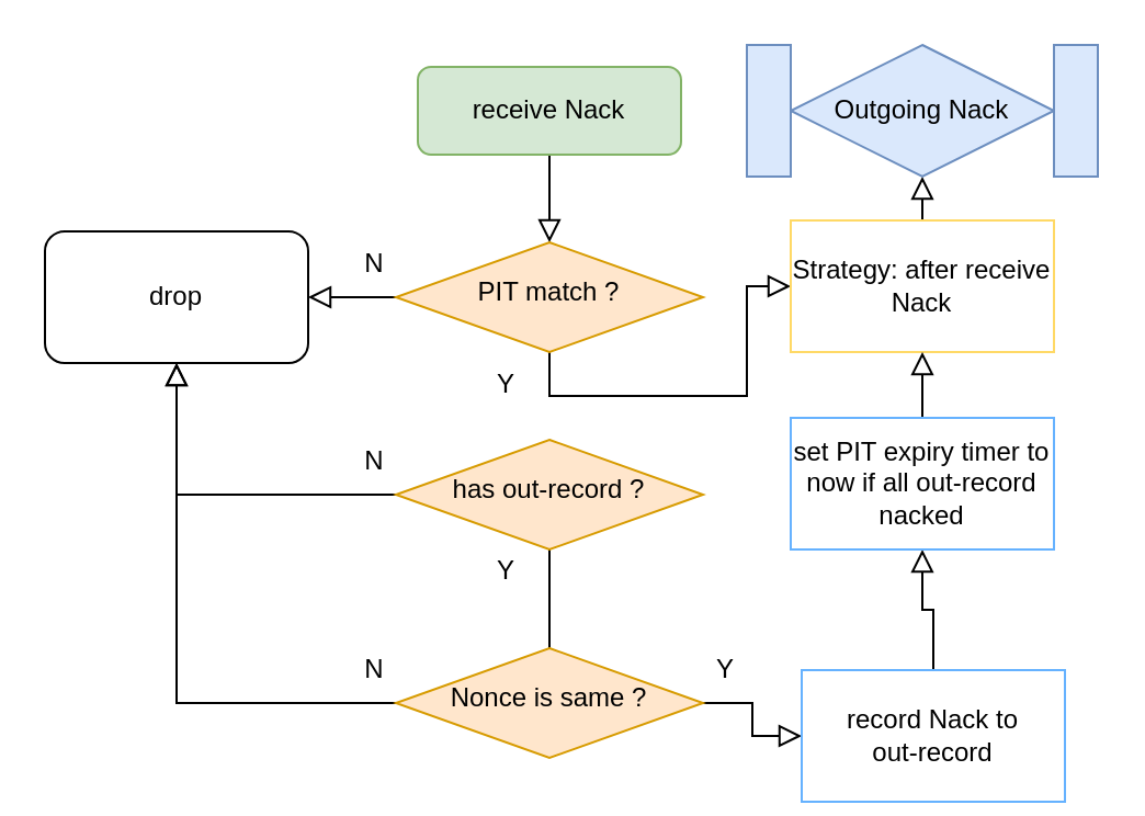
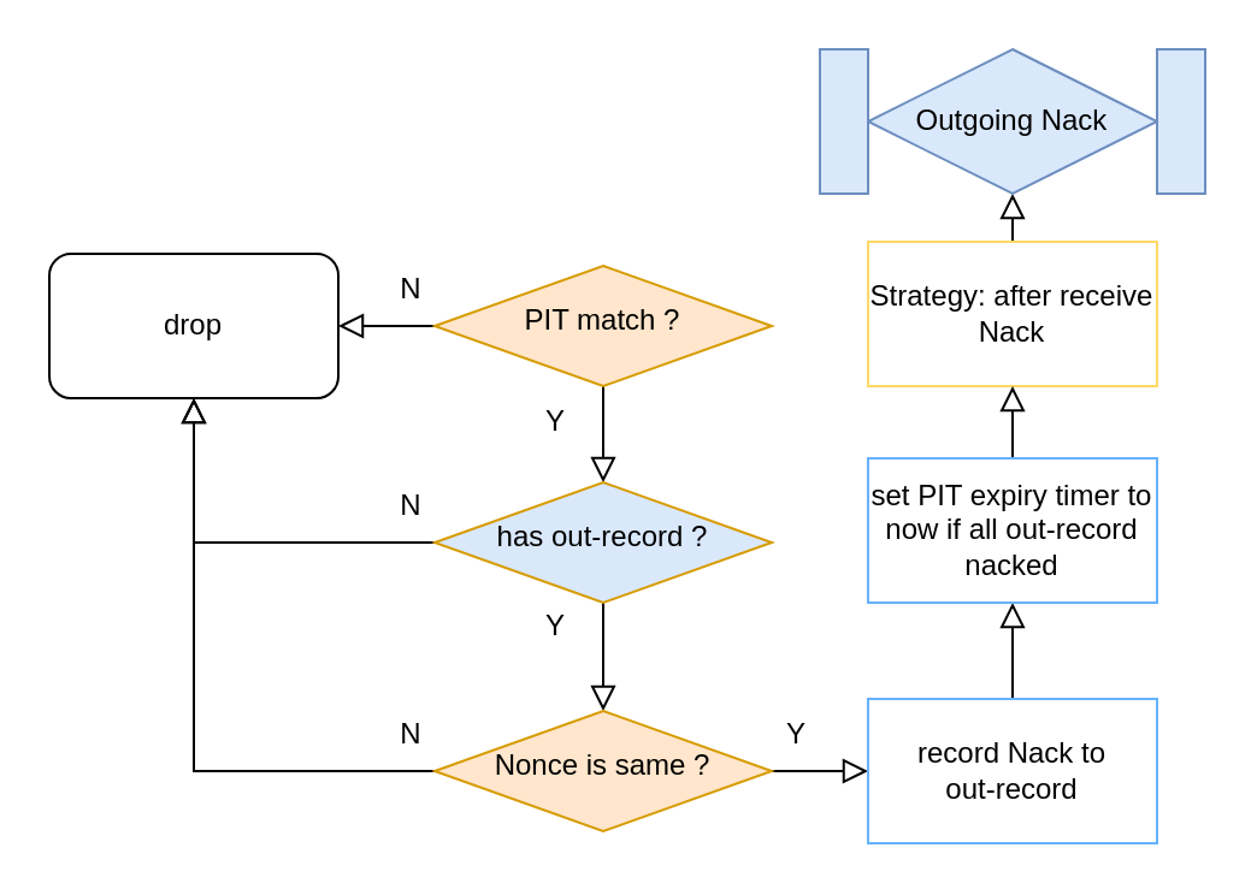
  <mxCell id="0" />
  <mxCell id="1" parent="0" />
- <mxCell id="2" value="" style="rounded=0;html=1;jettySize=auto;orthogonalLoop=1;fontSize=11;endArrow=block;endFill=0;endSize=8;strokeWidth=1;shadow=0;labelBackgroundColor=none;edgeStyle=orthogonalEdgeStyle;entryX=0.5;entryY=0;entryDx=0;entryDy=0;" edge="1" parent="1" source="3" target="6"><mxGeometry relative="1" as="geometry"><mxPoint x="250" y="140" as="targetPoint" /></mxGeometry></mxCell>
- <mxCell id="3" value="receive Nack" style="rounded=1;whiteSpace=wrap;html=1;fontSize=12;glass=0;strokeWidth=1;shadow=0;fillColor=#d5e8d4;strokeColor=#82b366;" vertex="1" parent="1"><mxGeometry x="190" y="30" width="120" height="40" as="geometry" /></mxCell>
  <mxCell id="4" style="edgeStyle=orthogonalEdgeStyle;rounded=0;orthogonalLoop=1;jettySize=auto;html=1;exitX=0;exitY=0.5;exitDx=0;exitDy=0;entryX=1;entryY=0.5;entryDx=0;entryDy=0;shadow=0;strokeWidth=1;labelBackgroundColor=none;endFill=0;endArrow=block;endSize=8;" edge="1" parent="1" source="6" target="17"><mxGeometry relative="1" as="geometry"><mxPoint x="120" y="135" as="targetPoint" /></mxGeometry></mxCell>
- <mxCell id="5" style="edgeStyle=orthogonalEdgeStyle;rounded=0;orthogonalLoop=1;jettySize=auto;html=1;exitX=0.5;exitY=1;exitDx=0;exitDy=0;shadow=0;strokeWidth=1;labelBackgroundColor=none;endFill=0;endArrow=block;endSize=8;" edge="1" parent="1" source="6" target="12"><mxGeometry relative="1" as="geometry"><mxPoint x="250" y="200" as="targetPoint" /></mxGeometry></mxCell>
+ <mxCell id="5" style="edgeStyle=orthogonalEdgeStyle;rounded=0;orthogonalLoop=1;jettySize=auto;html=1;exitX=0.5;exitY=1;exitDx=0;exitDy=0;entryX=0.5;entryY=0;entryDx=0;entryDy=0;shadow=0;strokeWidth=1;labelBackgroundColor=none;endFill=0;endArrow=block;endSize=8;" edge="1" parent="1" source="6" target="19"><mxGeometry relative="1" as="geometry"><mxPoint x="250" y="200" as="targetPoint" /></mxGeometry></mxCell>
  <mxCell id="6" value="PIT match ?" style="rhombus;whiteSpace=wrap;html=1;shadow=0;fontFamily=Helvetica;fontSize=12;align=center;strokeWidth=1;spacing=6;spacingTop=-4;fillColor=#ffe6cc;strokeColor=#d79b00;" vertex="1" parent="1"><mxGeometry x="180" y="110" width="140" height="50" as="geometry" /></mxCell>
  <mxCell id="7" value="N" style="text;html=1;align=center;verticalAlign=middle;resizable=0;points=[];autosize=1;" vertex="1" parent="1"><mxGeometry x="160" y="110" width="20" height="20" as="geometry" /></mxCell>
- <mxCell id="8" style="edgeStyle=orthogonalEdgeStyle;rounded=0;orthogonalLoop=1;jettySize=auto;html=1;exitX=0.5;exitY=1;exitDx=0;exitDy=0;entryX=0.5;entryY=0;entryDx=0;entryDy=0;shadow=0;strokeWidth=1;labelBackgroundColor=none;endFill=0;endArrow=none;endSize=8;" edge="1" parent="1" source="19" target="22"><mxGeometry relative="1" as="geometry"><mxPoint x="250" y="240" as="sourcePoint" /><mxPoint x="250" y="290" as="targetPoint" /></mxGeometry></mxCell>
+ <mxCell id="8" style="edgeStyle=orthogonalEdgeStyle;rounded=0;orthogonalLoop=1;jettySize=auto;html=1;exitX=0.5;exitY=1;exitDx=0;exitDy=0;entryX=0.5;entryY=0;entryDx=0;entryDy=0;shadow=0;strokeWidth=1;labelBackgroundColor=none;endFill=0;endArrow=block;endSize=8;" edge="1" parent="1" source="19" target="22"><mxGeometry relative="1" as="geometry"><mxPoint x="250" y="240" as="sourcePoint" /><mxPoint x="250" y="290" as="targetPoint" /></mxGeometry></mxCell>
  <mxCell id="9" value="Y" style="text;html=1;align=center;verticalAlign=middle;resizable=0;points=[];autosize=1;" vertex="1" parent="1"><mxGeometry x="220" y="165" width="20" height="20" as="geometry" /></mxCell>
  <mxCell id="10" style="edgeStyle=orthogonalEdgeStyle;rounded=0;orthogonalLoop=1;jettySize=auto;html=1;exitX=1;exitY=0.5;exitDx=0;exitDy=0;shadow=0;strokeWidth=1;labelBackgroundColor=none;endFill=0;endArrow=block;endSize=8;entryX=0;entryY=0.5;entryDx=0;entryDy=0;" edge="1" parent="1" source="22" target="14"><mxGeometry relative="1" as="geometry"><mxPoint x="310" y="320" as="sourcePoint" /><mxPoint x="400" y="330" as="targetPoint" /></mxGeometry></mxCell>
  <mxCell id="11" style="edgeStyle=orthogonalEdgeStyle;rounded=0;orthogonalLoop=1;jettySize=auto;html=1;exitX=0.5;exitY=0;exitDx=0;exitDy=0;entryX=0.5;entryY=1;entryDx=0;entryDy=0;shadow=0;strokeWidth=1;labelBackgroundColor=none;endFill=0;endArrow=block;endSize=8;" edge="1" parent="1" source="12" target="27"><mxGeometry relative="1" as="geometry" /></mxCell>
  <mxCell id="12" value="Strategy: after receive Nack" style="rounded=0;whiteSpace=wrap;html=1;strokeColor=#FFD966;" vertex="1" parent="1"><mxGeometry x="360" y="100" width="120" height="60" as="geometry" /></mxCell>
  <mxCell id="13" style="edgeStyle=orthogonalEdgeStyle;rounded=0;orthogonalLoop=1;jettySize=auto;html=1;exitX=0.5;exitY=0;exitDx=0;exitDy=0;entryX=0.5;entryY=1;entryDx=0;entryDy=0;shadow=0;strokeWidth=1;labelBackgroundColor=none;endFill=0;endArrow=block;endSize=8;" edge="1" parent="1" source="14" target="16"><mxGeometry relative="1" as="geometry"><mxPoint x="420" y="170" as="targetPoint" /></mxGeometry></mxCell>
- <mxCell id="14" value="record Nack to &lt;br&gt;out-record" style="rounded=0;whiteSpace=wrap;html=1;strokeColor=#66B2FF;" vertex="1" parent="1"><mxGeometry x="365" y="305" width="120" height="60" as="geometry" /></mxCell>
+ <mxCell id="14" value="record Nack to &lt;br&gt;out-record" style="rounded=0;whiteSpace=wrap;html=1;strokeColor=#66B2FF;" vertex="1" parent="1"><mxGeometry x="360" y="290" width="120" height="60" as="geometry" /></mxCell>
  <mxCell id="15" style="edgeStyle=orthogonalEdgeStyle;rounded=0;orthogonalLoop=1;jettySize=auto;html=1;exitX=0.5;exitY=0;exitDx=0;exitDy=0;entryX=0.5;entryY=1;entryDx=0;entryDy=0;shadow=0;strokeWidth=1;labelBackgroundColor=none;endFill=0;endArrow=block;endSize=8;" edge="1" parent="1" source="16" target="12"><mxGeometry relative="1" as="geometry" /></mxCell>
  <mxCell id="16" value="set PIT expiry timer to now if all out-record nacked" style="rounded=0;whiteSpace=wrap;html=1;strokeColor=#66B2FF;" vertex="1" parent="1"><mxGeometry x="360" y="190" width="120" height="60" as="geometry" /></mxCell>
  <mxCell id="17" value="drop" style="rounded=1;whiteSpace=wrap;html=1;" vertex="1" parent="1"><mxGeometry x="20" y="105" width="120" height="60" as="geometry" /></mxCell>
  <mxCell id="18" style="edgeStyle=orthogonalEdgeStyle;rounded=0;orthogonalLoop=1;jettySize=auto;html=1;exitX=0;exitY=0.5;exitDx=0;exitDy=0;entryX=0.5;entryY=1;entryDx=0;entryDy=0;shadow=0;strokeWidth=1;labelBackgroundColor=none;endFill=0;endArrow=block;endSize=8;" edge="1" parent="1" source="19" target="17"><mxGeometry relative="1" as="geometry" /></mxCell>
- <mxCell id="19" value="has out-record ?" style="rhombus;whiteSpace=wrap;html=1;shadow=0;fontFamily=Helvetica;fontSize=12;align=center;strokeWidth=1;spacing=6;spacingTop=-4;fillColor=#ffe6cc;strokeColor=#d79b00;" vertex="1" parent="1"><mxGeometry x="180" y="200" width="140" height="50" as="geometry" /></mxCell>
+ <mxCell id="19" value="has out-record ?" style="rhombus;whiteSpace=wrap;html=1;shadow=0;fontFamily=Helvetica;fontSize=12;align=center;strokeWidth=1;spacing=6;spacingTop=-4;fillColor=#dae8fc;strokeColor=#d79b00;" vertex="1" parent="1"><mxGeometry x="180" y="200" width="140" height="50" as="geometry" /></mxCell>
  <mxCell id="20" value="Y" style="text;html=1;align=center;verticalAlign=middle;resizable=0;points=[];autosize=1;" vertex="1" parent="1"><mxGeometry x="220" y="250" width="20" height="20" as="geometry" /></mxCell>
  <mxCell id="21" style="edgeStyle=orthogonalEdgeStyle;rounded=0;orthogonalLoop=1;jettySize=auto;html=1;exitX=0;exitY=0.5;exitDx=0;exitDy=0;entryX=0.5;entryY=1;entryDx=0;entryDy=0;shadow=0;strokeWidth=1;labelBackgroundColor=none;endFill=0;endArrow=block;endSize=8;" edge="1" parent="1" source="22" target="17"><mxGeometry relative="1" as="geometry" /></mxCell>
  <mxCell id="22" value="Nonce is same ?" style="rhombus;whiteSpace=wrap;html=1;shadow=0;fontFamily=Helvetica;fontSize=12;align=center;strokeWidth=1;spacing=6;spacingTop=-4;fillColor=#ffe6cc;strokeColor=#d79b00;" vertex="1" parent="1"><mxGeometry x="180" y="295" width="140" height="50" as="geometry" /></mxCell>
  <mxCell id="23" value="Y" style="text;html=1;align=center;verticalAlign=middle;resizable=0;points=[];autosize=1;" vertex="1" parent="1"><mxGeometry x="320" y="295" width="20" height="20" as="geometry" /></mxCell>
  <mxCell id="24" value="N" style="text;html=1;align=center;verticalAlign=middle;resizable=0;points=[];autosize=1;" vertex="1" parent="1"><mxGeometry x="160" y="200" width="20" height="20" as="geometry" /></mxCell>
  <mxCell id="25" value="N" style="text;html=1;align=center;verticalAlign=middle;resizable=0;points=[];autosize=1;" vertex="1" parent="1"><mxGeometry x="160" y="295" width="20" height="20" as="geometry" /></mxCell>
  <mxCell id="26" value="" style="group" vertex="1" connectable="0" parent="1"><mxGeometry x="340" y="20" width="160" height="60" as="geometry" /></mxCell>
  <mxCell id="27" value="Outgoing Nack" style="rhombus;whiteSpace=wrap;html=1;fillColor=#dae8fc;strokeColor=#6c8ebf;" vertex="1" parent="26"><mxGeometry x="20" width="120" height="60" as="geometry" /></mxCell>
  <mxCell id="28" value="" style="rounded=0;whiteSpace=wrap;html=1;fillColor=#dae8fc;strokeColor=#6c8ebf;" vertex="1" parent="26"><mxGeometry width="20" height="60" as="geometry" /></mxCell>
  <mxCell id="29" value="" style="rounded=0;whiteSpace=wrap;html=1;fillColor=#dae8fc;strokeColor=#6c8ebf;" vertex="1" parent="26"><mxGeometry x="140" width="20" height="60" as="geometry" /></mxCell>
